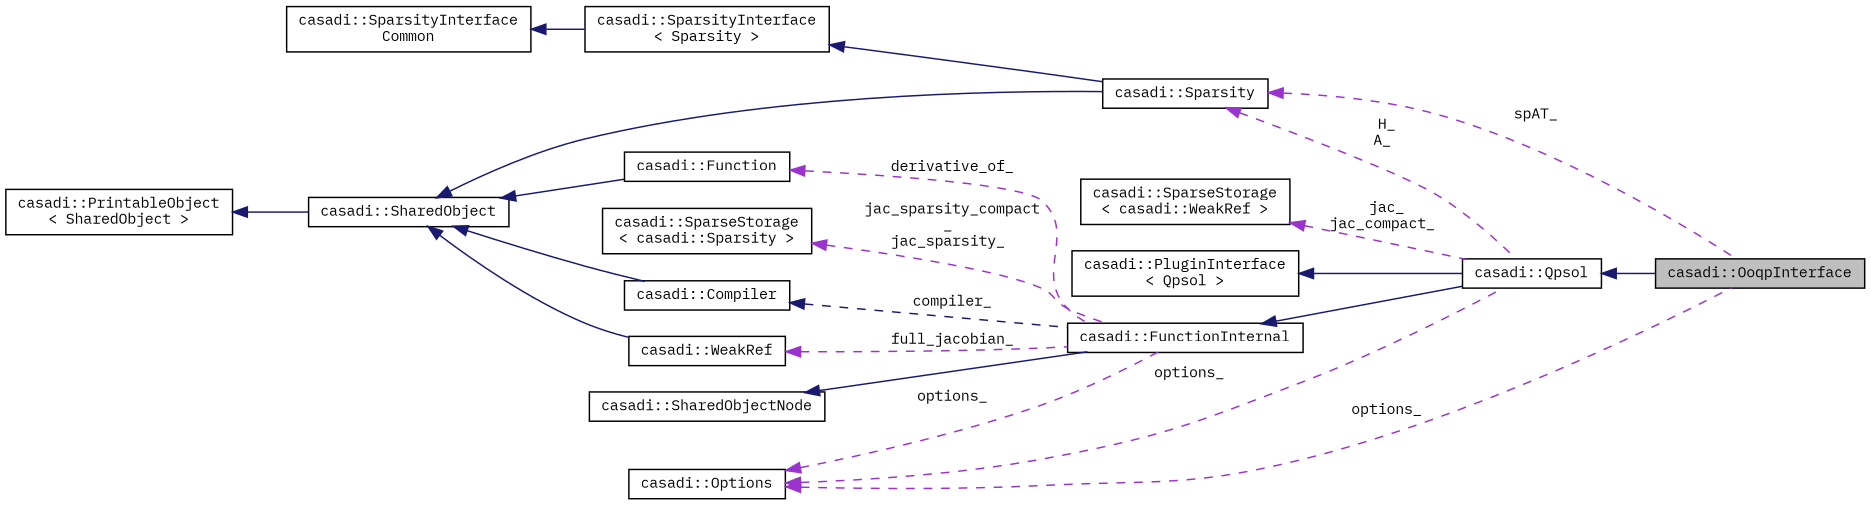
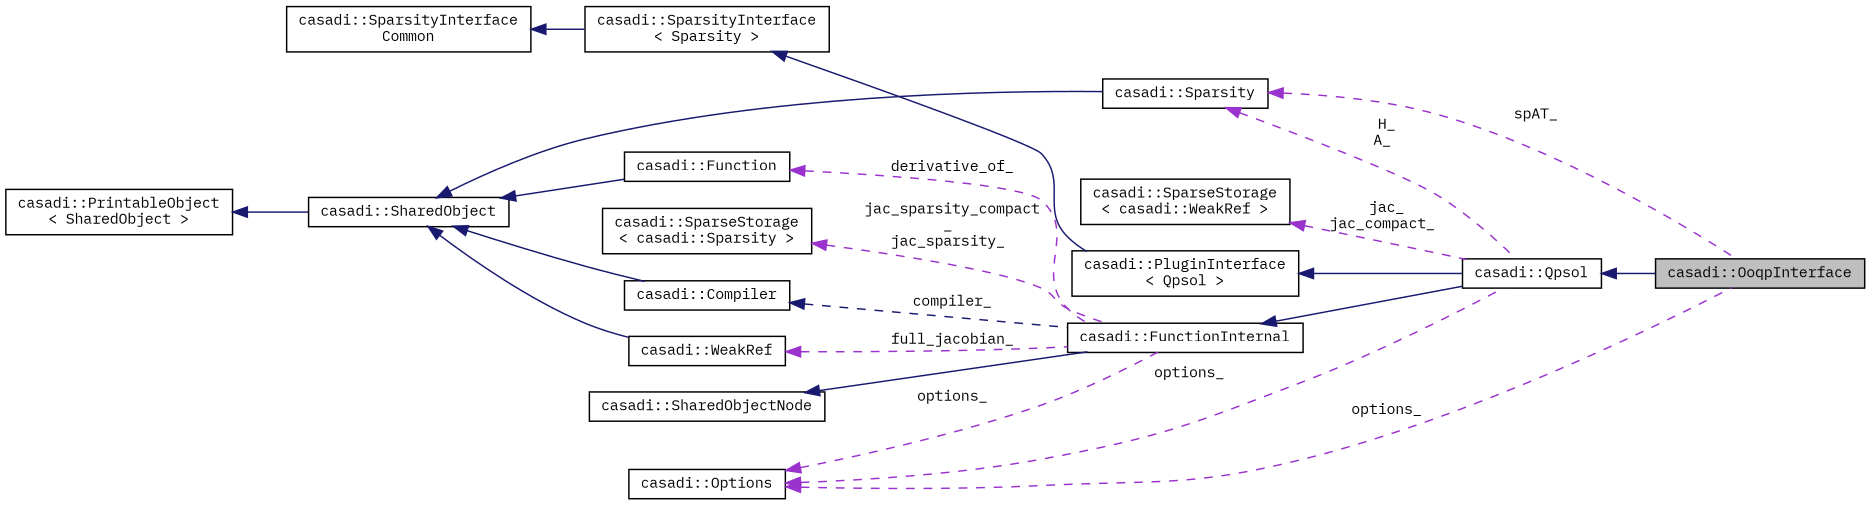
  digraph {
    fontname="IBM Plex Mono"
    rankdir=LR
    node [color=black fillcolor=white fontname="IBM Plex Mono" fontsize=10 shape=record style=filled]
    edge [color=midnightblue dir=back fontname="IBM Plex Mono" fontsize=10 labelfontname="FreeSans.ttf" labelfontsize=10 style=solid]
    n1 [fillcolor=grey75 fontcolor=black height=0.2 label="casadi::OoqpInterface" width=0.4]
    n2 [height=0.2 label="casadi::Qpsol" width=0.4]
    n3 [height=0.2 label="casadi::FunctionInternal" width=0.4]
    n4 [height=0.2 label="casadi::SharedObjectNode" width=0.4]
    n5 [height=0.2 label="casadi::WeakRef" width=0.4]
    n6 [height=0.2 label="casadi::SharedObject" width=0.4]
    n7 [height=0.2 label="casadi::Function" width=0.4]
    n8 [height=0.2 label="casadi::Compiler" width=0.4]
    n9 [height=0.2 label="casadi::Sparsity" width=0.4]
    n10 [height=0.2 label="casadi::PrintableObject\l\< SharedObject \>" width=0.4]
    n11 [height=0.2 label="casadi::SparseStorage\l\< casadi::WeakRef \>" width=0.4]
    n12 [height=0.2 label="casadi::Options" width=0.4]
    n13 [height=0.2 label="casadi::SparseStorage\l\< casadi::Sparsity \>" width=0.4]
    n14 [height=0.2 label="casadi::PluginInterface\l\< Qpsol \>" width=0.4]
    n15 [height=0.2 label="casadi::SparsityInterface\l\< Sparsity \>" width=0.4]
    n16 [height=0.2 label="casadi::SparsityInterface\lCommon" width=0.4]
    n2 -> n1
    n3 -> n2
    n4 -> n3
    n5 -> n3 [color=darkorchid3 label=" full_jacobian_" style=dashed]
    n6 -> n5
    n6 -> n7
    n6 -> n8
    n6 -> n9
    n7 -> n3 [color=darkorchid3 label=" derivative_of_" style=dashed]
    n8 -> n3 [label=" compiler_" style=dashed]
    n9 -> n1 [color=darkorchid3 label=" spAT_" style=dashed]
    n9 -> n2 [color=darkorchid3 label=" H_\nA_" style=dashed]
    n10 -> n6
    n11 -> n2 [color=darkorchid3 label=" jac_\njac_compact_" style=dashed]
    n12 -> n1 [color=darkorchid3 label=" options_" style=dashed]
    n12 -> n2 [color=darkorchid3 label=" options_" style=dashed]
    n12 -> n3 [color=darkorchid3 label=" options_" style=dashed]
    n13 -> n3 [color=darkorchid3 label=" jac_sparsity_compact\l_\njac_sparsity_" style=dashed]
    n14 -> n2
-   n15 -> n9
+   n15 -> n14
    n16 -> n15
  }
